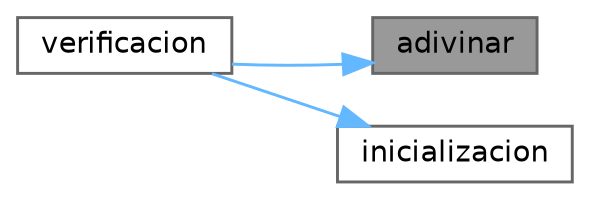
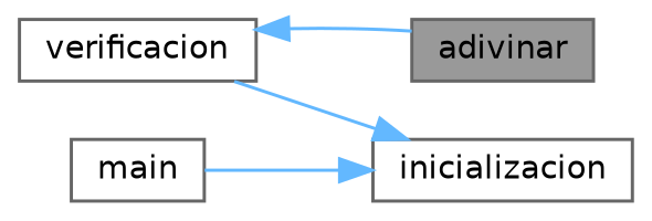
  digraph {
    rankdir=RL
    node [color=grey40 fillcolor=white fontname=Helvetica fontsize=10 shape=box style=filled]
    edge [color=steelblue1 dir=back fontname=Helvetica fontsize=10 labelfontname=Helvetica labelfontsize=10 style=solid]
    n1 [color=gray40 fillcolor=grey60 fontcolor=black height=0.2 label=adivinar width=0.4]
    n2 [height=0.2 label=verificacion width=0.4]
    n3 [height=0.2 label=inicializacion width=0.4]
-   n1 -> n2
+   n4 [height=0.2 label=main width=0.4]
+   n2 -> n1
    n3 -> n2
+   n3 -> n4
  }
